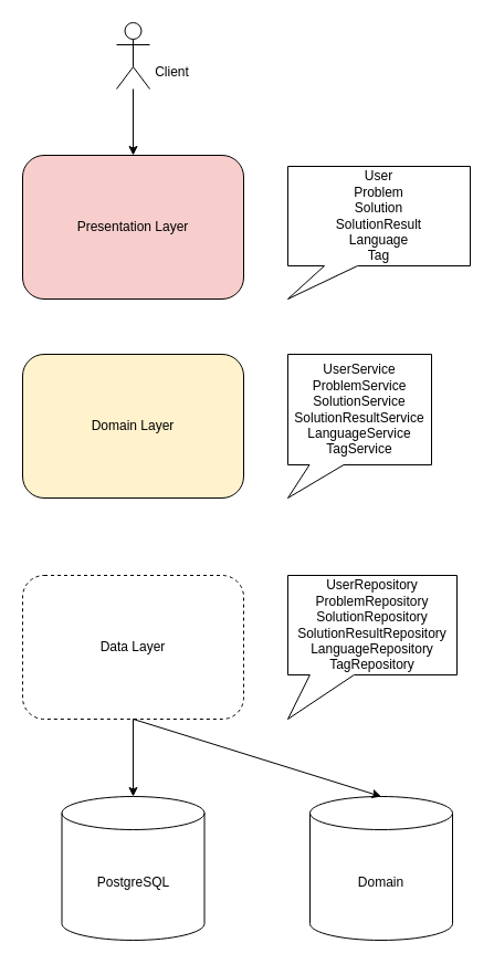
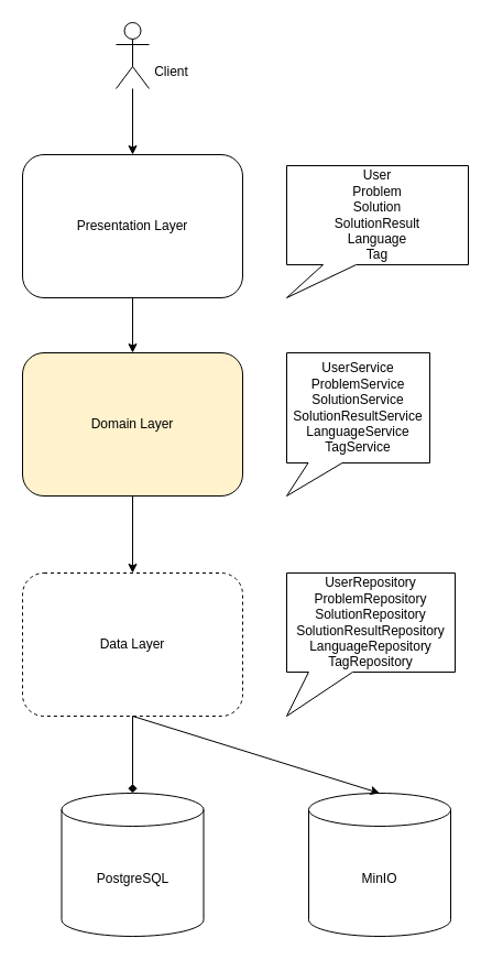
  <mxCell id="0" />
  <mxCell id="1" parent="0" />
- <mxCell id="2" value="Presentation Layer" style="rounded=1;whiteSpace=wrap;html=1;fillColor=#f8cecc;" parent="1" vertex="1"><mxGeometry x="20" y="140" width="200" height="130" as="geometry" /></mxCell>
+ <mxCell id="2" value="Presentation Layer" style="rounded=1;whiteSpace=wrap;html=1;" parent="1" vertex="1"><mxGeometry x="20" y="140" width="200" height="130" as="geometry" /></mxCell>
  <mxCell id="3" value="" style="endArrow=classic;html=1;rounded=0;entryX=0.5;entryY=0;entryDx=0;entryDy=0;" parent="1" target="2" edge="1" source="9"><mxGeometry width="50" height="50" relative="1" as="geometry"><mxPoint x="-570" y="585" as="sourcePoint" /><mxPoint x="-660" y="520" as="targetPoint" /></mxGeometry></mxCell>
+ <mxCell id="4" value="" style="endArrow=classic;html=1;rounded=0;exitX=0.5;exitY=1;exitDx=0;exitDy=0;entryX=0.5;entryY=0;entryDx=0;entryDy=0;" parent="1" source="2" target="5" edge="1"><mxGeometry width="50" height="50" relative="1" as="geometry"><mxPoint x="-280" y="584.66" as="sourcePoint" /><mxPoint x="-200" y="585" as="targetPoint" /></mxGeometry></mxCell>
  <mxCell id="5" value="Domain Layer" style="rounded=1;whiteSpace=wrap;html=1;fillColor=#fff2cc;" parent="1" vertex="1"><mxGeometry x="20" y="320" width="200" height="130" as="geometry" /></mxCell>
  <mxCell id="6" value="User&lt;br&gt;Problem&lt;br&gt;Solution&lt;br&gt;SolutionResult&lt;br&gt;Language&lt;br&gt;Tag" style="shape=callout;whiteSpace=wrap;html=1;perimeter=calloutPerimeter;position2=0;size=30;position=0.2;base=30;" parent="1" vertex="1"><mxGeometry x="260" y="150" width="165" height="120" as="geometry" /></mxCell>
  <mxCell id="7" value="UserService&lt;br&gt;ProblemService&lt;br&gt;SolutionService&lt;br&gt;SolutionResultService&lt;br&gt;LanguageService&lt;br&gt;TagService" style="shape=callout;whiteSpace=wrap;html=1;perimeter=calloutPerimeter;position2=0;size=30;position=0.15;base=31;" parent="1" vertex="1"><mxGeometry x="260" y="320" width="130" height="130" as="geometry" /></mxCell>
+ <mxCell id="8" value="" style="endArrow=classic;html=1;rounded=0;exitX=0.5;exitY=1;exitDx=0;exitDy=0;" parent="1" source="5" target="10" edge="1"><mxGeometry width="50" height="50" relative="1" as="geometry"><mxPoint x="170" y="584.58" as="sourcePoint" /><mxPoint x="220" y="585" as="targetPoint" /></mxGeometry></mxCell>
  <mxCell id="9" value="" style="shape=umlActor;verticalLabelPosition=bottom;verticalAlign=top;html=1;outlineConnect=0;" parent="1" vertex="1"><mxGeometry x="105" y="20" width="30" height="60" as="geometry" /></mxCell>
  <mxCell id="10" value="Data Layer" style="rounded=1;whiteSpace=wrap;html=1;dashed=1;" parent="1" vertex="1"><mxGeometry x="20" y="520" width="200" height="130" as="geometry" /></mxCell>
  <mxCell id="11" value="UserRepository&lt;br&gt;ProblemRepository&lt;br&gt;SolutionRepository&lt;br&gt;SolutionResultRepository&lt;br&gt;LanguageRepository&lt;br&gt;TagRepository" style="shape=callout;whiteSpace=wrap;html=1;perimeter=calloutPerimeter;size=40;position=0.13;position2=0;base=40;" parent="1" vertex="1"><mxGeometry x="260" y="520" width="153" height="130" as="geometry" /></mxCell>
  <mxCell id="12" value="PostgreSQL" style="shape=cylinder3;whiteSpace=wrap;html=1;boundedLbl=1;backgroundOutline=1;size=15;" parent="1" vertex="1"><mxGeometry x="55.5" y="720" width="129" height="130" as="geometry" /></mxCell>
- <mxCell id="13" value="Domain" style="shape=cylinder3;whiteSpace=wrap;html=1;boundedLbl=1;backgroundOutline=1;size=15;" parent="1" vertex="1"><mxGeometry x="280" y="720" width="129" height="130" as="geometry" /></mxCell>
- <mxCell id="14" value="" style="endArrow=classic;html=1;rounded=0;exitX=0.5;exitY=1;exitDx=0;exitDy=0;entryX=0.5;entryY=0;entryDx=0;entryDy=0;entryPerimeter=0;" parent="1" source="10" target="12" edge="1"><mxGeometry width="50" height="50" relative="1" as="geometry"><mxPoint x="500" y="580" as="sourcePoint" /><mxPoint x="550" y="530" as="targetPoint" /></mxGeometry></mxCell>
+ <mxCell id="13" value="MinIO" style="shape=cylinder3;whiteSpace=wrap;html=1;boundedLbl=1;backgroundOutline=1;size=15;" parent="1" vertex="1"><mxGeometry x="280" y="720" width="129" height="130" as="geometry" /></mxCell>
+ <mxCell id="14" value="" style="endArrow=diamond;html=1;rounded=0;exitX=0.5;exitY=1;exitDx=0;exitDy=0;entryX=0.5;entryY=0;entryDx=0;entryDy=0;entryPerimeter=0;" parent="1" source="10" target="12" edge="1"><mxGeometry width="50" height="50" relative="1" as="geometry"><mxPoint x="500" y="580" as="sourcePoint" /><mxPoint x="550" y="530" as="targetPoint" /></mxGeometry></mxCell>
  <mxCell id="15" value="" style="endArrow=classic;html=1;rounded=0;exitX=0.5;exitY=1;exitDx=0;exitDy=0;entryX=0.5;entryY=0;entryDx=0;entryDy=0;entryPerimeter=0;" parent="1" source="10" target="13" edge="1"><mxGeometry width="50" height="50" relative="1" as="geometry"><mxPoint x="510" y="660" as="sourcePoint" /><mxPoint x="560" y="610" as="targetPoint" /></mxGeometry></mxCell>
  <mxCell id="16" value="Client" style="text;html=1;align=center;verticalAlign=middle;resizable=0;points=[];autosize=1;strokeColor=none;fillColor=none;" vertex="1" parent="1"><mxGeometry x="130" y="50" width="50" height="30" as="geometry" /></mxCell>
